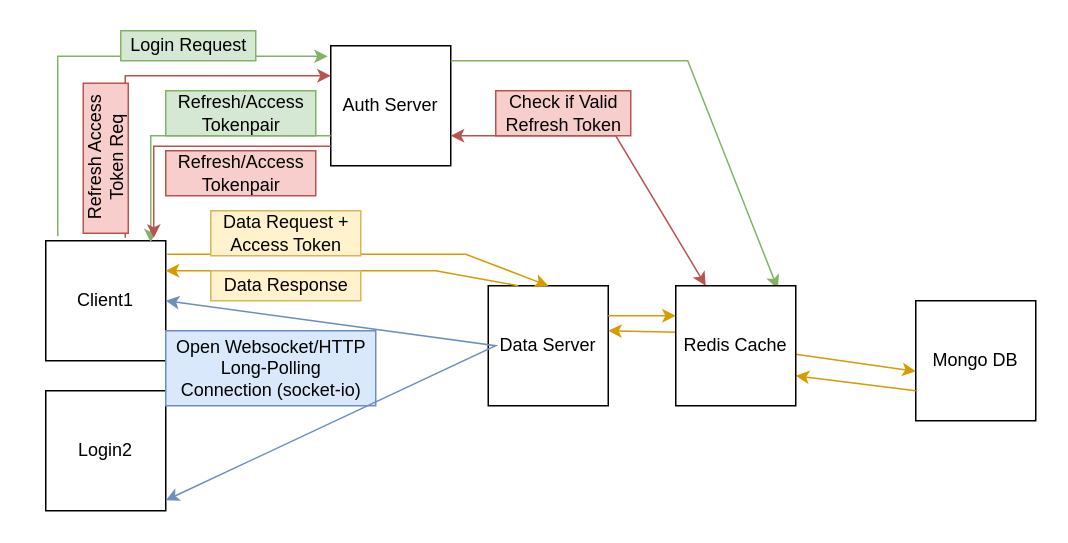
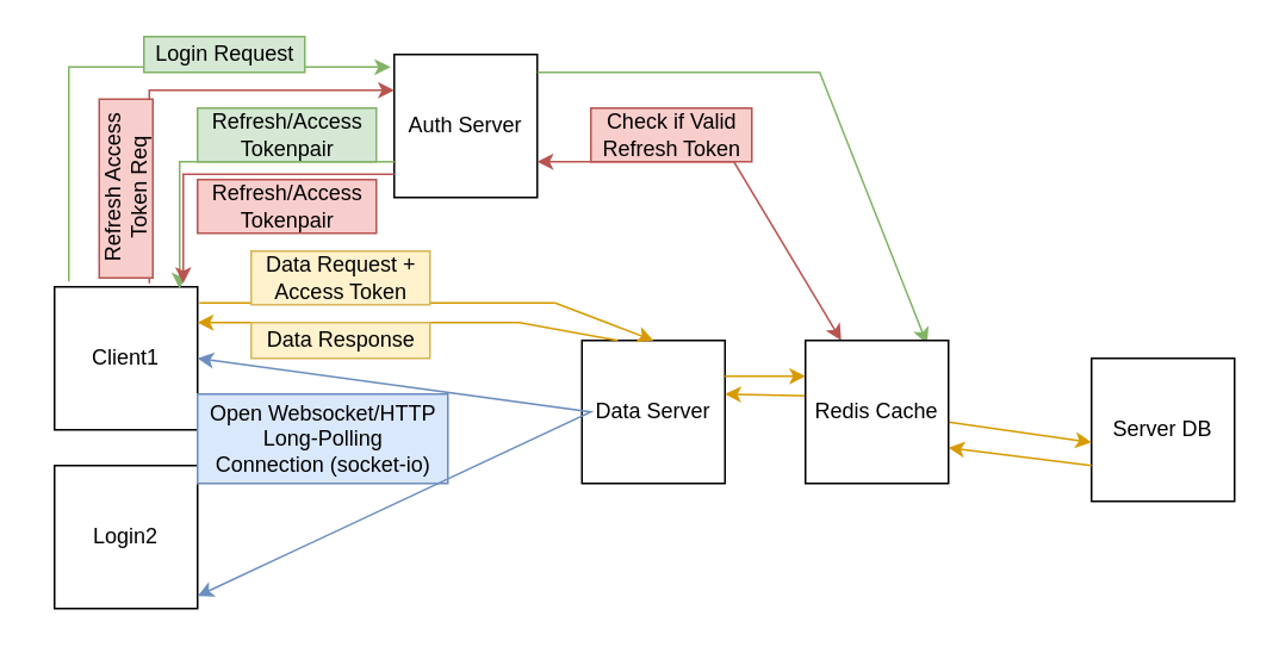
  <mxCell id="0" />
  <mxCell id="1" parent="0" />
  <mxCell id="2" value="Client1" style="whiteSpace=wrap;html=1;aspect=fixed;" vertex="1" parent="1"><mxGeometry x="30" y="160" width="80" height="80" as="geometry" /></mxCell>
  <mxCell id="3" value="Login2" style="whiteSpace=wrap;html=1;aspect=fixed;" vertex="1" parent="1"><mxGeometry x="30" y="260" width="80" height="80" as="geometry" /></mxCell>
  <mxCell id="4" value="Auth Server" style="whiteSpace=wrap;html=1;aspect=fixed;" vertex="1" parent="1"><mxGeometry x="220" y="30" width="80" height="80" as="geometry" /></mxCell>
  <mxCell id="5" value="Data Server" style="whiteSpace=wrap;html=1;aspect=fixed;" vertex="1" parent="1"><mxGeometry x="325" y="190" width="80" height="80" as="geometry" /></mxCell>
- <mxCell id="6" value="Mongo DB" style="whiteSpace=wrap;html=1;aspect=fixed;" vertex="1" parent="1"><mxGeometry x="610" y="200" width="80" height="80" as="geometry" /></mxCell>
+ <mxCell id="6" value="Server DB" style="whiteSpace=wrap;html=1;aspect=fixed;" vertex="1" parent="1"><mxGeometry x="610" y="200" width="80" height="80" as="geometry" /></mxCell>
  <mxCell id="7" value="" style="endArrow=classic;html=1;rounded=0;entryX=-0.025;entryY=0.088;entryDx=0;entryDy=0;entryPerimeter=0;exitX=0.1;exitY=-0.037;exitDx=0;exitDy=0;exitPerimeter=0;fillColor=#d5e8d4;strokeColor=#82b366;" edge="1" parent="1" source="2" target="4"><mxGeometry width="50" height="50" relative="1" as="geometry"><mxPoint x="60" y="120" as="sourcePoint" /><mxPoint x="100" y="100" as="targetPoint" /><Array as="points"><mxPoint x="38" y="37" /></Array></mxGeometry></mxCell>
  <mxCell id="8" value="Login Request" style="text;html=1;align=center;verticalAlign=middle;resizable=0;points=[];autosize=1;strokeColor=#82b366;fillColor=#d5e8d4;" vertex="1" parent="1"><mxGeometry x="80" y="20" width="90" height="20" as="geometry" /></mxCell>
  <mxCell id="9" value="" style="endArrow=classic;html=1;rounded=0;entryX=0.875;entryY=0.013;entryDx=0;entryDy=0;entryPerimeter=0;exitX=0;exitY=0.75;exitDx=0;exitDy=0;fillColor=#d5e8d4;strokeColor=#82b366;" edge="1" parent="1" source="4" target="2"><mxGeometry width="50" height="50" relative="1" as="geometry"><mxPoint x="80" y="140" as="sourcePoint" /><mxPoint x="130" y="90" as="targetPoint" /><Array as="points"><mxPoint x="100" y="90" /></Array></mxGeometry></mxCell>
  <mxCell id="10" value="&lt;div&gt;Refresh/Access &lt;br&gt;&lt;/div&gt;&lt;div&gt;Tokenpair&lt;/div&gt;" style="text;html=1;align=center;verticalAlign=middle;resizable=0;points=[];autosize=1;strokeColor=#82b366;fillColor=#d5e8d4;" vertex="1" parent="1"><mxGeometry x="110" y="60" width="100" height="30" as="geometry" /></mxCell>
  <mxCell id="11" value="" style="endArrow=classic;html=1;rounded=0;entryX=0.5;entryY=0;entryDx=0;entryDy=0;exitX=1.013;exitY=0.113;exitDx=0;exitDy=0;exitPerimeter=0;fillColor=#ffe6cc;strokeColor=#d79b00;" edge="1" parent="1" source="2" target="5"><mxGeometry width="50" height="50" relative="1" as="geometry"><mxPoint x="110" y="210" as="sourcePoint" /><mxPoint x="160" y="160" as="targetPoint" /><Array as="points"><mxPoint x="310" y="169" /></Array></mxGeometry></mxCell>
  <mxCell id="12" value="&lt;div&gt;Data Request + &lt;br&gt;&lt;/div&gt;&lt;div&gt;Access Token&lt;/div&gt;" style="text;html=1;align=center;verticalAlign=middle;resizable=0;points=[];autosize=1;strokeColor=#d6b656;fillColor=#fff2cc;rotation=0;" vertex="1" parent="1"><mxGeometry x="140" y="140" width="100" height="30" as="geometry" /></mxCell>
  <mxCell id="13" value="" style="endArrow=classic;html=1;rounded=0;entryX=0;entryY=0.25;entryDx=0;entryDy=0;fillColor=#f8cecc;strokeColor=#b85450;exitX=0.663;exitY=-0.025;exitDx=0;exitDy=0;exitPerimeter=0;" edge="1" parent="1" source="2" target="4"><mxGeometry width="50" height="50" relative="1" as="geometry"><mxPoint x="80" y="150" as="sourcePoint" /><mxPoint x="90" y="120" as="targetPoint" /><Array as="points"><mxPoint x="83" y="50" /></Array></mxGeometry></mxCell>
  <mxCell id="14" value="&lt;div&gt;Refresh Access&lt;/div&gt;&lt;div&gt; Token Req&lt;/div&gt;" style="text;html=1;align=center;verticalAlign=middle;resizable=0;points=[];autosize=1;strokeColor=#b85450;fillColor=#f8cecc;rotation=-90;" vertex="1" parent="1"><mxGeometry x="20" y="90" width="100" height="30" as="geometry" /></mxCell>
  <mxCell id="15" value="" style="endArrow=classic;html=1;rounded=0;entryX=0.85;entryY=0.025;entryDx=0;entryDy=0;entryPerimeter=0;fillColor=#d5e8d4;strokeColor=#82b366;" edge="1" parent="1" target="27"><mxGeometry width="50" height="50" relative="1" as="geometry"><mxPoint x="300" y="40" as="sourcePoint" /><mxPoint x="350" y="-10" as="targetPoint" /><Array as="points"><mxPoint x="458" y="40" /></Array></mxGeometry></mxCell>
  <mxCell id="16" value="" style="endArrow=classic;startArrow=classic;html=1;rounded=0;exitX=1;exitY=0.75;exitDx=0;exitDy=0;entryX=0.25;entryY=0;entryDx=0;entryDy=0;fillColor=#f8cecc;strokeColor=#b85450;" edge="1" parent="1" source="4" target="27"><mxGeometry width="50" height="50" relative="1" as="geometry"><mxPoint x="350" y="200" as="sourcePoint" /><mxPoint x="400" y="150" as="targetPoint" /><Array as="points"><mxPoint x="410" y="90" /></Array></mxGeometry></mxCell>
  <mxCell id="17" value="&lt;div&gt;Check if Valid &lt;br&gt;&lt;/div&gt;&lt;div&gt;Refresh Token&lt;/div&gt;" style="text;html=1;align=center;verticalAlign=middle;resizable=0;points=[];autosize=1;strokeColor=#b85450;fillColor=#f8cecc;" vertex="1" parent="1"><mxGeometry x="330" y="60" width="90" height="30" as="geometry" /></mxCell>
  <mxCell id="18" value="" style="endArrow=classic;html=1;rounded=0;exitX=0;exitY=0.838;exitDx=0;exitDy=0;exitPerimeter=0;entryX=0.9;entryY=-0.025;entryDx=0;entryDy=0;entryPerimeter=0;fillColor=#f8cecc;strokeColor=#b85450;" edge="1" parent="1" source="4" target="2"><mxGeometry width="50" height="50" relative="1" as="geometry"><mxPoint x="350" y="200" as="sourcePoint" /><mxPoint x="400" y="150" as="targetPoint" /><Array as="points"><mxPoint x="102" y="97" /></Array></mxGeometry></mxCell>
  <mxCell id="19" value="" style="endArrow=classic;html=1;rounded=0;exitX=1;exitY=0.25;exitDx=0;exitDy=0;entryX=0;entryY=0.25;entryDx=0;entryDy=0;fillColor=#ffe6cc;strokeColor=#d79b00;" edge="1" parent="1" source="5" target="27"><mxGeometry width="50" height="50" relative="1" as="geometry"><mxPoint x="320" y="210" as="sourcePoint" /><mxPoint x="370" y="160" as="targetPoint" /></mxGeometry></mxCell>
  <mxCell id="20" value="" style="endArrow=classic;html=1;rounded=0;entryX=0;entryY=0.588;entryDx=0;entryDy=0;entryPerimeter=0;fillColor=#ffe6cc;strokeColor=#d79b00;startArrow=none;" edge="1" parent="1" source="27" target="6"><mxGeometry width="50" height="50" relative="1" as="geometry"><mxPoint x="470" y="250" as="sourcePoint" /><mxPoint x="520" y="200" as="targetPoint" /></mxGeometry></mxCell>
  <mxCell id="21" value="" style="endArrow=classic;html=1;rounded=0;exitX=0;exitY=0.75;exitDx=0;exitDy=0;entryX=1;entryY=0.75;entryDx=0;entryDy=0;fillColor=#ffe6cc;strokeColor=#d79b00;" edge="1" parent="1" source="6" target="27"><mxGeometry width="50" height="50" relative="1" as="geometry"><mxPoint x="590" y="290" as="sourcePoint" /><mxPoint x="640" y="240" as="targetPoint" /></mxGeometry></mxCell>
  <mxCell id="22" value="" style="endArrow=classic;html=1;rounded=0;exitX=0.025;exitY=0.388;exitDx=0;exitDy=0;entryX=1;entryY=0.375;entryDx=0;entryDy=0;entryPerimeter=0;fillColor=#ffe6cc;strokeColor=#d79b00;exitPerimeter=0;" edge="1" parent="1" source="27" target="5"><mxGeometry width="50" height="50" relative="1" as="geometry"><mxPoint x="320" y="210" as="sourcePoint" /><mxPoint x="370" y="160" as="targetPoint" /></mxGeometry></mxCell>
  <mxCell id="23" value="" style="endArrow=classic;html=1;rounded=0;entryX=1;entryY=0.25;entryDx=0;entryDy=0;fillColor=#ffe6cc;strokeColor=#d79b00;exitX=0.25;exitY=0;exitDx=0;exitDy=0;" edge="1" parent="1" source="5" target="2"><mxGeometry width="50" height="50" relative="1" as="geometry"><mxPoint x="250" y="230" as="sourcePoint" /><mxPoint x="300" y="180" as="targetPoint" /><Array as="points"><mxPoint x="290" y="180" /></Array></mxGeometry></mxCell>
  <mxCell id="24" value="Data Response" style="text;html=1;align=center;verticalAlign=middle;resizable=0;points=[];autosize=1;strokeColor=#d6b656;fillColor=#fff2cc;" vertex="1" parent="1"><mxGeometry x="140" y="180" width="100" height="20" as="geometry" /></mxCell>
  <mxCell id="25" value="&lt;div&gt;Open Websocket/HTTP &lt;br&gt;&lt;/div&gt;&lt;div&gt;Long-Polling &lt;br&gt;&lt;/div&gt;&lt;div&gt;Connection (socket-io)&lt;/div&gt;" style="text;html=1;align=center;verticalAlign=middle;resizable=0;points=[];autosize=1;strokeColor=#6c8ebf;fillColor=#dae8fc;" vertex="1" parent="1"><mxGeometry x="110" y="220" width="140" height="50" as="geometry" /></mxCell>
  <mxCell id="26" value="" style="endArrow=classic;startArrow=classic;html=1;rounded=0;entryX=1;entryY=0.913;entryDx=0;entryDy=0;entryPerimeter=0;exitX=1;exitY=0.5;exitDx=0;exitDy=0;fillColor=#dae8fc;strokeColor=#6c8ebf;" edge="1" parent="1" source="2" target="3"><mxGeometry width="50" height="50" relative="1" as="geometry"><mxPoint x="110" y="230" as="sourcePoint" /><mxPoint x="160" y="180" as="targetPoint" /><Array as="points"><mxPoint x="330" y="230" /></Array></mxGeometry></mxCell>
  <mxCell id="27" value="Redis Cache" style="whiteSpace=wrap;html=1;aspect=fixed;" vertex="1" parent="1"><mxGeometry x="450" y="190" width="80" height="80" as="geometry" /></mxCell>
  <mxCell id="28" value="&lt;div&gt;Refresh/Access &lt;br&gt;&lt;/div&gt;&lt;div&gt;Tokenpair&lt;/div&gt;" style="text;html=1;align=center;verticalAlign=middle;resizable=0;points=[];autosize=1;strokeColor=#b85450;fillColor=#f8cecc;" vertex="1" parent="1"><mxGeometry x="110" y="100" width="100" height="30" as="geometry" /></mxCell>
